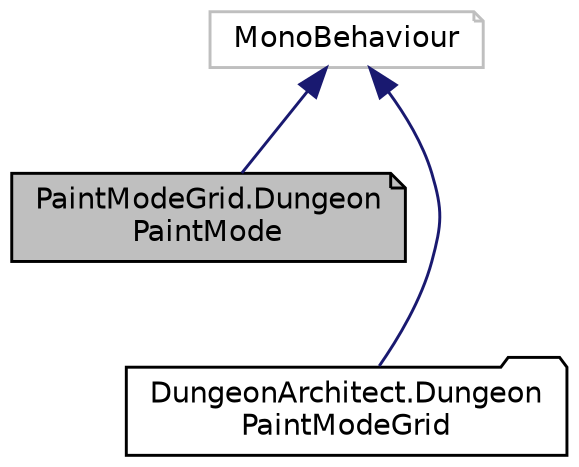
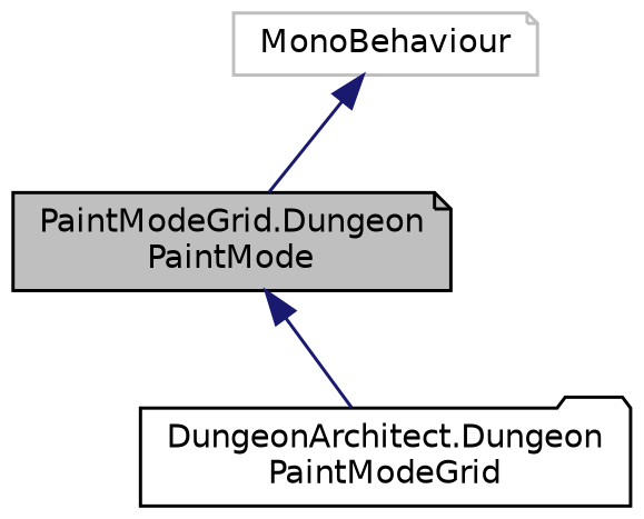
  digraph {
    node [color=black fillcolor=white fontname=Helvetica fontsize=10 shape=note style=filled]
    edge [color=midnightblue dir=back fontname=Helvetica fontsize=10 labelfontname=Helvetica labelfontsize=10 style=solid]
    n1 [fillcolor=grey75 fontcolor=black height=0.2 label="PaintModeGrid.Dungeon\lPaintMode" width=0.4]
    n2 [height=0.2 label="DungeonArchitect.Dungeon\lPaintModeGrid" shape=folder width=0.4]
    n3 [color=grey75 height=0.2 label=MonoBehaviour width=0.4]
-   n3 -> n2
+   n1 -> n2
    n3 -> n1
  }
